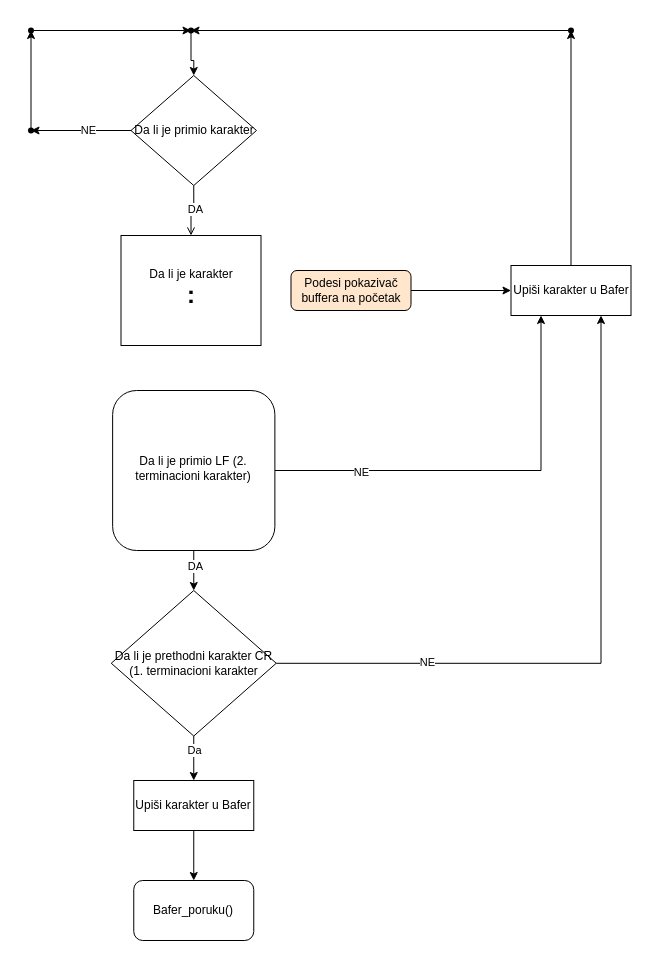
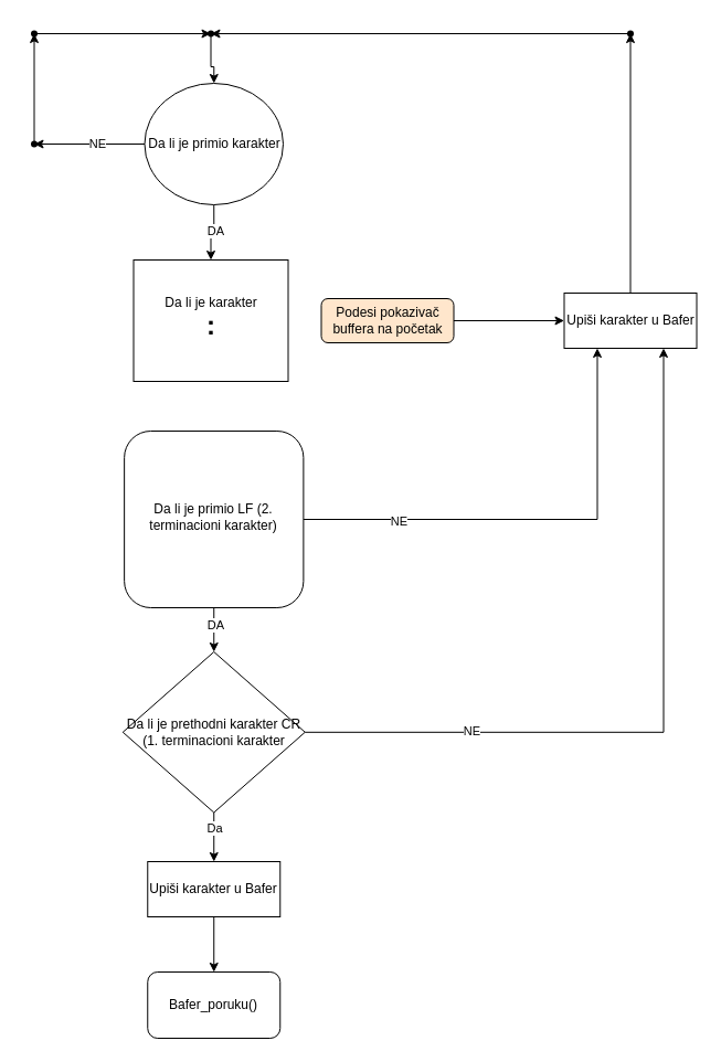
  <mxCell id="0" />
  <mxCell id="1" parent="0" />
  <mxCell id="2" value="Da li je karakter&lt;br&gt;&lt;b&gt;&lt;font style=&quot;font-size: 24px;&quot;&gt;:&lt;/font&gt;&lt;/b&gt;" style="whiteSpace=wrap;html=1;shadow=0;fontFamily=Helvetica;fontSize=12;align=center;strokeWidth=1;spacing=6;spacingTop=-4;rounded=0;" parent="1" vertex="1"><mxGeometry x="120.5" y="235" width="140" height="110" as="geometry" /></mxCell>
  <mxCell id="3" style="edgeStyle=orthogonalEdgeStyle;rounded=0;orthogonalLoop=1;jettySize=auto;html=1;exitX=1;exitY=0.5;exitDx=0;exitDy=0;entryX=0;entryY=0.5;entryDx=0;entryDy=0;" edge="1" parent="1" source="4" target="17"><mxGeometry relative="1" as="geometry" /></mxCell>
  <mxCell id="4" value="Podesi pokazivač buffera na početak" style="rounded=1;whiteSpace=wrap;html=1;fontSize=12;glass=0;strokeWidth=1;shadow=0;fillColor=#ffe6cc;" parent="1" vertex="1"><mxGeometry x="290.5" y="270" width="120" height="40" as="geometry" /></mxCell>
  <mxCell id="5" style="edgeStyle=orthogonalEdgeStyle;rounded=0;orthogonalLoop=1;jettySize=auto;html=1;exitX=0.5;exitY=1;exitDx=0;exitDy=0;entryX=0.5;entryY=0;entryDx=0;entryDy=0;" edge="1" parent="1" source="9" target="14"><mxGeometry relative="1" as="geometry" /></mxCell>
  <mxCell id="6" value="DA" style="edgeLabel;html=1;align=center;verticalAlign=middle;resizable=0;points=[];" vertex="1" connectable="0" parent="5"><mxGeometry x="-0.184" y="1" relative="1" as="geometry"><mxPoint as="offset" /></mxGeometry></mxCell>
  <mxCell id="7" style="edgeStyle=orthogonalEdgeStyle;rounded=0;orthogonalLoop=1;jettySize=auto;html=1;exitX=1;exitY=0.5;exitDx=0;exitDy=0;entryX=0.25;entryY=1;entryDx=0;entryDy=0;" edge="1" parent="1" source="9" target="17"><mxGeometry relative="1" as="geometry" /></mxCell>
  <mxCell id="8" value="NE" style="edgeLabel;html=1;align=center;verticalAlign=middle;resizable=0;points=[];" vertex="1" connectable="0" parent="7"><mxGeometry x="-0.591" y="-1" relative="1" as="geometry"><mxPoint as="offset" /></mxGeometry></mxCell>
  <mxCell id="9" value="Da li je primio LF (2. terminacioni karakter)" style="whiteSpace=wrap;html=1;shadow=0;fontFamily=Helvetica;fontSize=12;align=center;strokeWidth=1;spacing=6;spacingTop=-4;rounded=1;" parent="1" vertex="1"><mxGeometry x="112.13" y="390" width="162.25" height="160" as="geometry" /></mxCell>
  <mxCell id="10" style="edgeStyle=orthogonalEdgeStyle;rounded=0;orthogonalLoop=1;jettySize=auto;html=1;exitX=0.5;exitY=1;exitDx=0;exitDy=0;entryX=0.5;entryY=0;entryDx=0;entryDy=0;" edge="1" parent="1" source="14" target="32"><mxGeometry relative="1" as="geometry"><mxPoint x="191" y="820" as="targetPoint" /><Array as="points" /></mxGeometry></mxCell>
  <mxCell id="11" value="Da" style="edgeLabel;html=1;align=center;verticalAlign=middle;resizable=0;points=[];" vertex="1" connectable="0" parent="10"><mxGeometry x="-0.371" y="-2" relative="1" as="geometry"><mxPoint x="2" as="offset" /></mxGeometry></mxCell>
  <mxCell id="12" style="edgeStyle=orthogonalEdgeStyle;rounded=0;orthogonalLoop=1;jettySize=auto;html=1;entryX=0.75;entryY=1;entryDx=0;entryDy=0;" edge="1" parent="1" source="14" target="17"><mxGeometry relative="1" as="geometry" /></mxCell>
  <mxCell id="13" value="NE" style="edgeLabel;html=1;align=center;verticalAlign=middle;resizable=0;points=[];" vertex="1" connectable="0" parent="12"><mxGeometry x="-0.552" y="1" relative="1" as="geometry"><mxPoint as="offset" /></mxGeometry></mxCell>
  <mxCell id="14" value="Da li je prethodni karakter CR&lt;br&gt;(1. terminacioni karakter" style="rhombus;whiteSpace=wrap;html=1;" vertex="1" parent="1"><mxGeometry x="110.76" y="590" width="165" height="145.5" as="geometry" /></mxCell>
  <mxCell id="15" value="Bafer_poruku()" style="rounded=1;whiteSpace=wrap;html=1;" vertex="1" parent="1"><mxGeometry x="133.25" y="880" width="120" height="60" as="geometry" /></mxCell>
  <mxCell id="16" value="" style="edgeStyle=orthogonalEdgeStyle;rounded=0;orthogonalLoop=1;jettySize=auto;html=1;" edge="1" parent="1" source="17" target="29"><mxGeometry relative="1" as="geometry" /></mxCell>
  <mxCell id="17" value="Upiši karakter u Bafer" style="rounded=0;whiteSpace=wrap;html=1;" vertex="1" parent="1"><mxGeometry x="510.5" y="265" width="120" height="50" as="geometry" /></mxCell>
- <mxCell id="18" style="edgeStyle=orthogonalEdgeStyle;rounded=0;orthogonalLoop=1;jettySize=auto;html=1;exitX=0.5;exitY=1;exitDx=0;exitDy=0;entryX=0.5;entryY=0;entryDx=0;entryDy=0;endArrow=open;" edge="1" parent="1" source="22" target="2"><mxGeometry relative="1" as="geometry" /></mxCell>
+ <mxCell id="18" style="edgeStyle=orthogonalEdgeStyle;rounded=0;orthogonalLoop=1;jettySize=auto;html=1;exitX=0.5;exitY=1;exitDx=0;exitDy=0;entryX=0.5;entryY=0;entryDx=0;entryDy=0;" edge="1" parent="1" source="22" target="2"><mxGeometry relative="1" as="geometry" /></mxCell>
  <mxCell id="19" value="DA" style="edgeLabel;html=1;align=center;verticalAlign=middle;resizable=0;points=[];" vertex="1" connectable="0" parent="18"><mxGeometry x="-0.072" y="1" relative="1" as="geometry"><mxPoint as="offset" /></mxGeometry></mxCell>
  <mxCell id="20" value="" style="edgeStyle=orthogonalEdgeStyle;rounded=0;orthogonalLoop=1;jettySize=auto;html=1;" edge="1" parent="1" source="22" target="24"><mxGeometry relative="1" as="geometry" /></mxCell>
  <mxCell id="21" value="NE" style="edgeLabel;html=1;align=center;verticalAlign=middle;resizable=0;points=[];" vertex="1" connectable="0" parent="20"><mxGeometry x="-0.139" y="-1" relative="1" as="geometry"><mxPoint as="offset" /></mxGeometry></mxCell>
- <mxCell id="22" value="Da li je primio karakter" style="rhombus;whiteSpace=wrap;html=1;" vertex="1" parent="1"><mxGeometry x="130.5" y="75" width="125.5" height="110" as="geometry" /></mxCell>
+ <mxCell id="22" value="Da li je primio karakter" style="ellipse;whiteSpace=wrap;html=1;" vertex="1" parent="1"><mxGeometry x="130.5" y="75" width="125.5" height="110" as="geometry" /></mxCell>
  <mxCell id="23" value="" style="edgeStyle=orthogonalEdgeStyle;rounded=0;orthogonalLoop=1;jettySize=auto;html=1;" edge="1" parent="1" source="24" target="26"><mxGeometry relative="1" as="geometry" /></mxCell>
  <mxCell id="24" value="" style="shape=waypoint;sketch=0;size=6;pointerEvents=1;points=[];fillColor=default;resizable=0;rotatable=0;perimeter=centerPerimeter;snapToPoint=1;" vertex="1" parent="1"><mxGeometry x="20.5" y="120" width="20" height="20" as="geometry" /></mxCell>
  <mxCell id="25" value="" style="edgeStyle=orthogonalEdgeStyle;rounded=0;orthogonalLoop=1;jettySize=auto;html=1;" edge="1" parent="1" source="26" target="28"><mxGeometry relative="1" as="geometry" /></mxCell>
  <mxCell id="26" value="" style="shape=waypoint;sketch=0;size=6;pointerEvents=1;points=[];fillColor=default;resizable=0;rotatable=0;perimeter=centerPerimeter;snapToPoint=1;" vertex="1" parent="1"><mxGeometry x="20.5" y="20" width="20" height="20" as="geometry" /></mxCell>
  <mxCell id="27" style="edgeStyle=orthogonalEdgeStyle;rounded=0;orthogonalLoop=1;jettySize=auto;html=1;entryX=0.5;entryY=0;entryDx=0;entryDy=0;" edge="1" parent="1" source="28" target="22"><mxGeometry relative="1" as="geometry" /></mxCell>
  <mxCell id="28" value="" style="shape=waypoint;sketch=0;size=6;pointerEvents=1;points=[];fillColor=default;resizable=0;rotatable=0;perimeter=centerPerimeter;snapToPoint=1;" vertex="1" parent="1"><mxGeometry x="180.5" y="20" width="20" height="20" as="geometry" /></mxCell>
  <mxCell id="29" value="" style="shape=waypoint;sketch=0;size=6;pointerEvents=1;points=[];fillColor=default;resizable=0;rotatable=0;perimeter=centerPerimeter;snapToPoint=1;rounded=0;" vertex="1" parent="1"><mxGeometry x="560.5" y="20" width="20" height="20" as="geometry" /></mxCell>
  <mxCell id="30" style="edgeStyle=orthogonalEdgeStyle;rounded=0;orthogonalLoop=1;jettySize=auto;html=1;entryX=0.667;entryY=0.717;entryDx=0;entryDy=0;entryPerimeter=0;" edge="1" parent="1" source="29" target="28"><mxGeometry relative="1" as="geometry" /></mxCell>
  <mxCell id="31" style="edgeStyle=orthogonalEdgeStyle;rounded=0;orthogonalLoop=1;jettySize=auto;html=1;entryX=0.5;entryY=0;entryDx=0;entryDy=0;" edge="1" parent="1" source="32" target="15"><mxGeometry relative="1" as="geometry" /></mxCell>
  <mxCell id="32" value="Upiši karakter u Bafer" style="rounded=0;whiteSpace=wrap;html=1;" vertex="1" parent="1"><mxGeometry x="133.26" y="780" width="120" height="50" as="geometry" /></mxCell>
